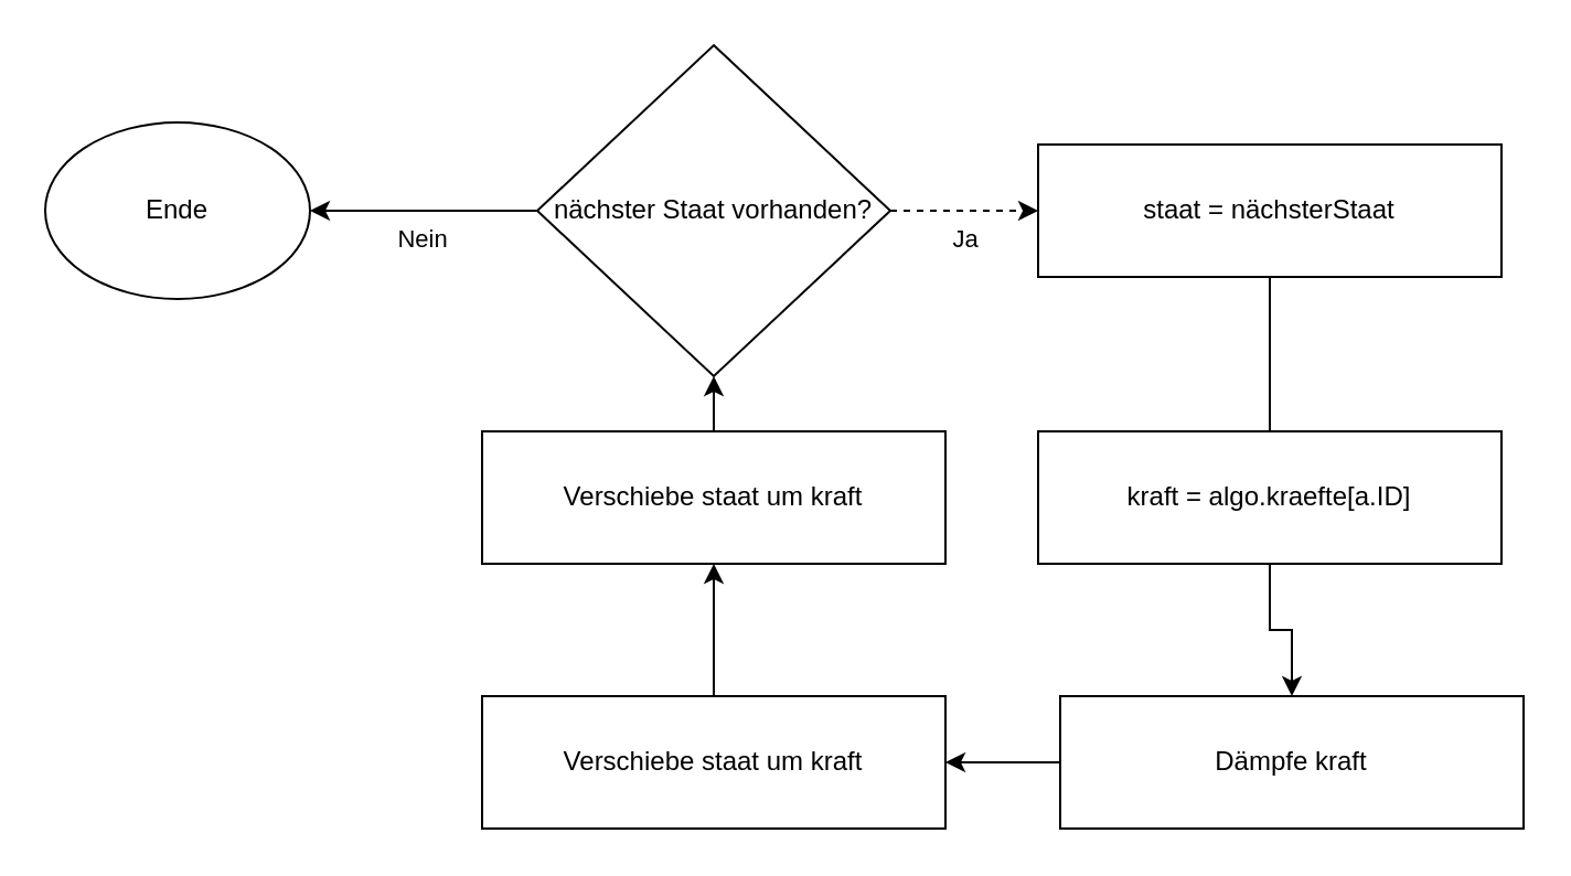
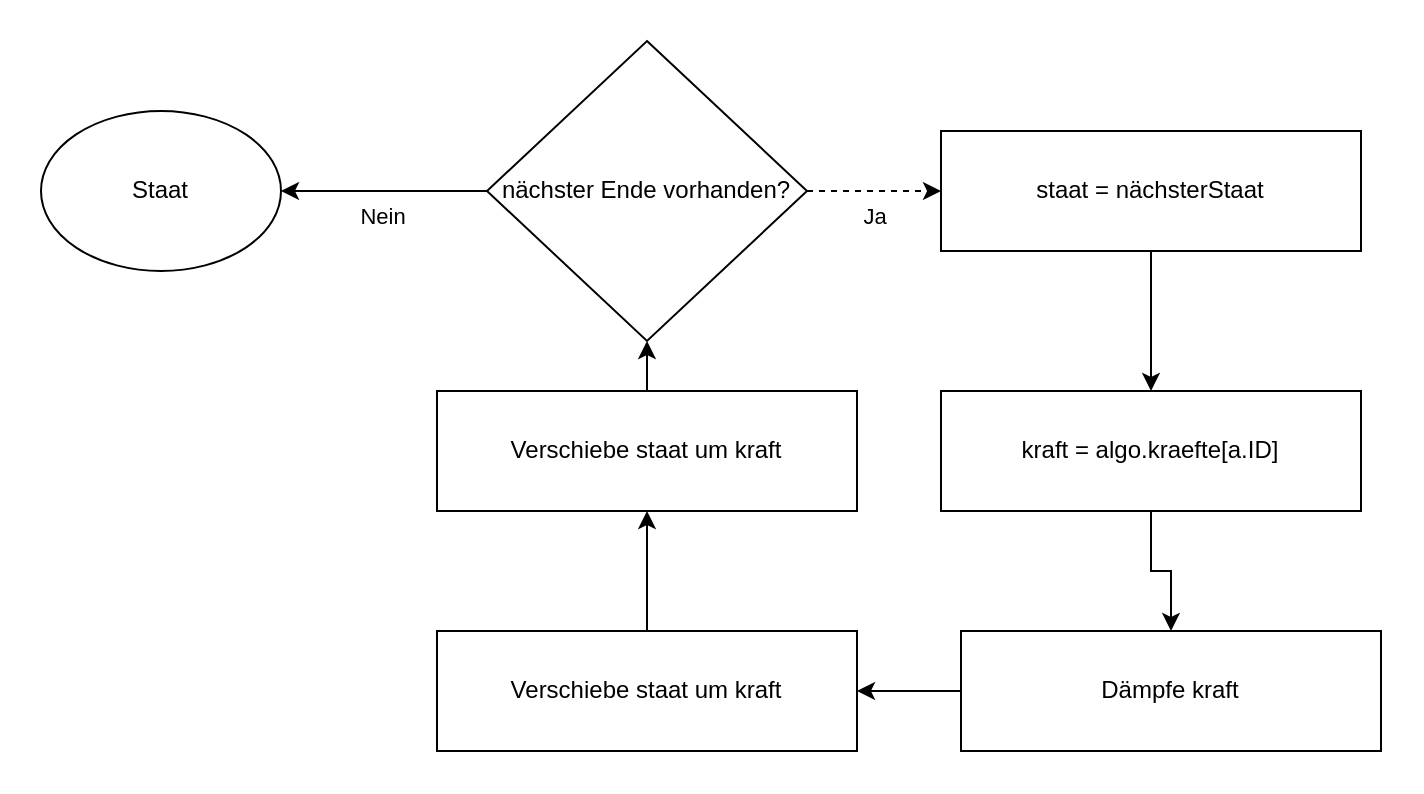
  <mxCell id="0" />
  <mxCell id="1" parent="0" />
- <mxCell id="2" value="" style="edgeStyle=orthogonalEdgeStyle;rounded=0;orthogonalLoop=1;jettySize=auto;html=1;endArrow=none;" edge="1" parent="1" source="3" target="8"><mxGeometry relative="1" as="geometry" /></mxCell>
+ <mxCell id="2" value="" style="edgeStyle=orthogonalEdgeStyle;rounded=0;orthogonalLoop=1;jettySize=auto;html=1;" edge="1" parent="1" source="3" target="8"><mxGeometry relative="1" as="geometry" /></mxCell>
  <mxCell id="3" value="staat = nächsterStaat" style="rounded=0;whiteSpace=wrap;html=1;" vertex="1" parent="1"><mxGeometry x="470" y="65" width="210" height="60" as="geometry" /></mxCell>
  <mxCell id="4" value="Ja" style="edgeStyle=orthogonalEdgeStyle;rounded=0;orthogonalLoop=1;jettySize=auto;html=1;verticalAlign=top;dashed=1;" edge="1" parent="1" source="6" target="3"><mxGeometry relative="1" as="geometry" /></mxCell>
  <mxCell id="5" value="&lt;div&gt;Nein&lt;/div&gt;" style="edgeStyle=orthogonalEdgeStyle;rounded=0;orthogonalLoop=1;jettySize=auto;html=1;verticalAlign=top;entryX=1;entryY=0.5;entryDx=0;entryDy=0;" edge="1" parent="1" source="6" target="15"><mxGeometry relative="1" as="geometry"><mxPoint x="163" y="95" as="targetPoint" /></mxGeometry></mxCell>
- <mxCell id="6" value="nächster Staat vorhanden?" style="rhombus;whiteSpace=wrap;html=1;" vertex="1" parent="1"><mxGeometry x="243" y="20" width="160" height="150" as="geometry" /></mxCell>
+ <mxCell id="6" value="nächster Ende vorhanden?" style="rhombus;whiteSpace=wrap;html=1;" vertex="1" parent="1"><mxGeometry x="243" y="20" width="160" height="150" as="geometry" /></mxCell>
  <mxCell id="7" value="" style="edgeStyle=orthogonalEdgeStyle;rounded=0;orthogonalLoop=1;jettySize=auto;html=1;" edge="1" parent="1" source="8" target="10"><mxGeometry relative="1" as="geometry" /></mxCell>
  <mxCell id="8" value="kraft = algo.kraefte[a.ID]" style="rounded=0;whiteSpace=wrap;html=1;" vertex="1" parent="1"><mxGeometry x="470" y="195" width="210" height="60" as="geometry" /></mxCell>
  <mxCell id="9" value="" style="edgeStyle=orthogonalEdgeStyle;rounded=0;orthogonalLoop=1;jettySize=auto;html=1;" edge="1" parent="1" source="10" target="12"><mxGeometry relative="1" as="geometry" /></mxCell>
  <mxCell id="10" value="Dämpfe kraft" style="rounded=0;whiteSpace=wrap;html=1;" vertex="1" parent="1"><mxGeometry x="480" y="315" width="210" height="60" as="geometry" /></mxCell>
  <mxCell id="11" value="" style="edgeStyle=orthogonalEdgeStyle;rounded=0;orthogonalLoop=1;jettySize=auto;html=1;" edge="1" parent="1" source="12" target="14"><mxGeometry relative="1" as="geometry" /></mxCell>
  <mxCell id="12" value="Verschiebe staat um kraft" style="rounded=0;whiteSpace=wrap;html=1;" vertex="1" parent="1"><mxGeometry x="218" y="315" width="210" height="60" as="geometry" /></mxCell>
  <mxCell id="13" value="" style="edgeStyle=orthogonalEdgeStyle;rounded=0;orthogonalLoop=1;jettySize=auto;html=1;" edge="1" parent="1" source="14" target="6"><mxGeometry relative="1" as="geometry" /></mxCell>
  <mxCell id="14" value="Verschiebe staat um kraft" style="rounded=0;whiteSpace=wrap;html=1;" vertex="1" parent="1"><mxGeometry x="218" y="195" width="210" height="60" as="geometry" /></mxCell>
- <mxCell id="15" value="Ende" style="ellipse;whiteSpace=wrap;html=1;" vertex="1" parent="1"><mxGeometry x="20" y="55" width="120" height="80" as="geometry" /></mxCell>
+ <mxCell id="15" value="Staat" style="ellipse;whiteSpace=wrap;html=1;" vertex="1" parent="1"><mxGeometry x="20" y="55" width="120" height="80" as="geometry" /></mxCell>
